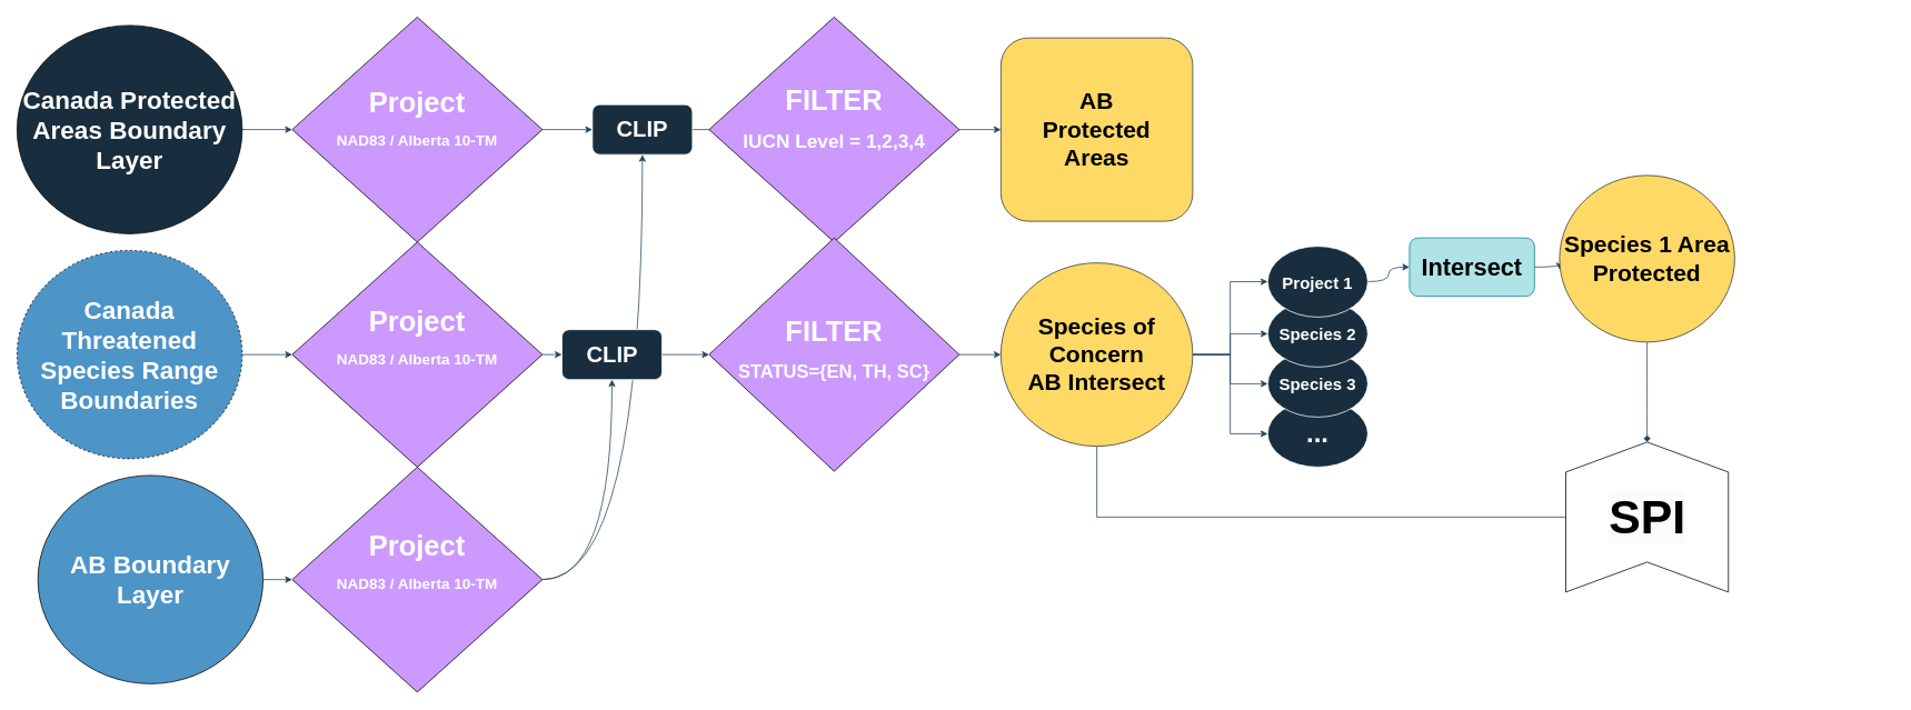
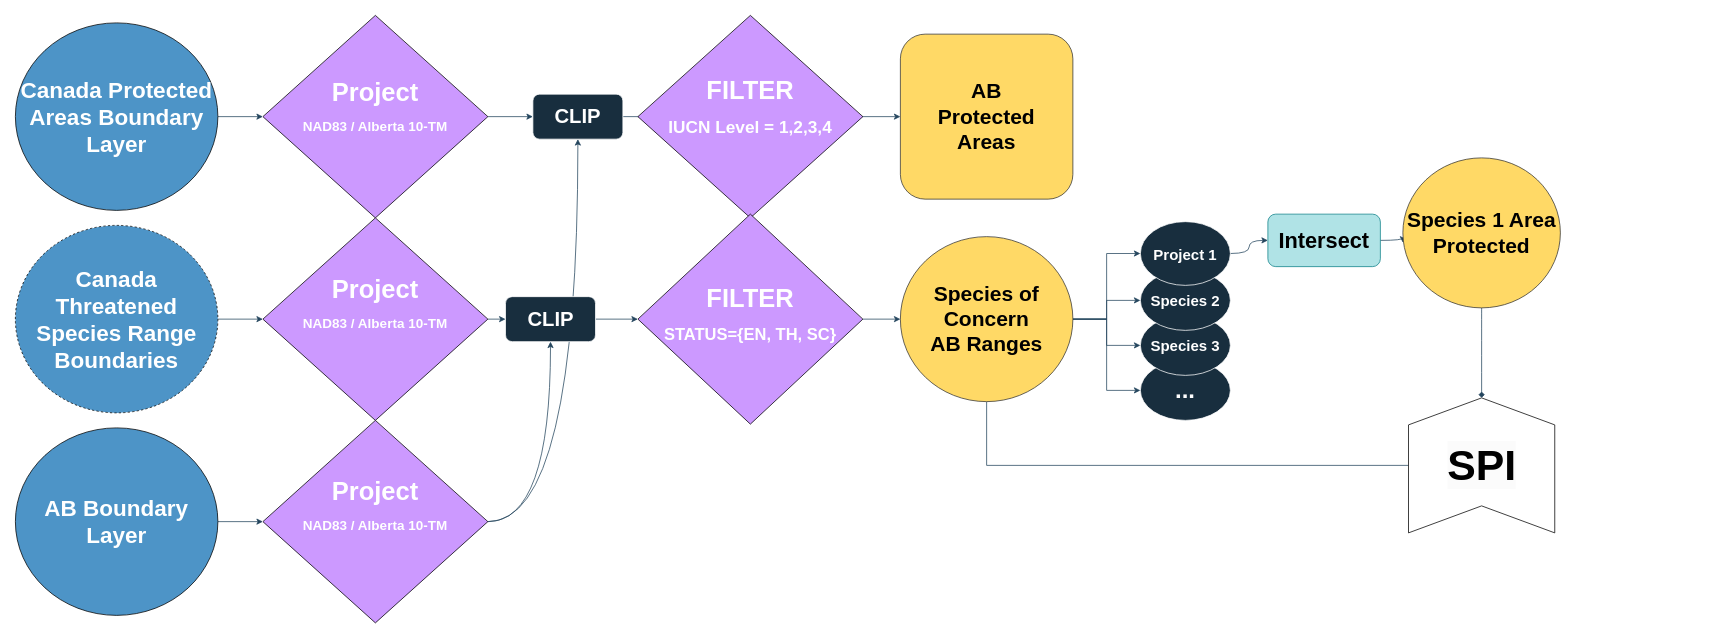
  <mxCell id="0" style=";html=1;" />
  <mxCell id="1" style=";html=1;" parent="0" />
  <mxCell id="2" value="&lt;font size=&quot;1&quot; style=&quot;&quot;&gt;&lt;b style=&quot;font-size: 32px;&quot;&gt;...&lt;/b&gt;&lt;/font&gt;" style="ellipse;whiteSpace=wrap;html=1;strokeColor=#FFFFFF;fontColor=#FFFFFF;fillColor=#182E3E;" vertex="1" parent="1"><mxGeometry x="1520" y="480" width="120" height="80" as="geometry" /></mxCell>
  <mxCell id="3" style="edgeStyle=orthogonalEdgeStyle;rounded=0;orthogonalLoop=1;jettySize=auto;html=1;exitX=1;exitY=0.5;exitDx=0;exitDy=0;entryX=0;entryY=0.5;entryDx=0;entryDy=0;fontFamily=Helvetica;fontSize=17;fontColor=default;labelBackgroundColor=none;strokeColor=#23445D;" edge="1" parent="1"><mxGeometry relative="1" as="geometry"><mxPoint x="2270" y="165" as="sourcePoint" /><mxPoint x="2270" y="165" as="targetPoint" /></mxGeometry></mxCell>
  <mxCell id="4" value="&lt;font size=&quot;1&quot; style=&quot;&quot;&gt;&lt;b style=&quot;font-size: 20px;&quot;&gt;Species 3&lt;/b&gt;&lt;/font&gt;" style="ellipse;whiteSpace=wrap;html=1;strokeColor=#FFFFFF;fontColor=#FFFFFF;fillColor=#182E3E;" vertex="1" parent="1"><mxGeometry x="1520" y="420" width="120" height="80" as="geometry" /></mxCell>
  <mxCell id="5" value="&lt;font size=&quot;1&quot; style=&quot;&quot;&gt;&lt;b style=&quot;font-size: 20px;&quot;&gt;Species 2&lt;/b&gt;&lt;/font&gt;" style="ellipse;whiteSpace=wrap;html=1;strokeColor=#FFFFFF;fontColor=#FFFFFF;fillColor=#182E3E;" vertex="1" parent="1"><mxGeometry x="1520" y="360" width="120" height="80" as="geometry" /></mxCell>
  <mxCell id="6" style="edgeStyle=orthogonalEdgeStyle;curved=1;rounded=0;orthogonalLoop=1;jettySize=auto;html=1;exitX=1;exitY=0.5;exitDx=0;exitDy=0;entryX=0;entryY=0.5;entryDx=0;entryDy=0;strokeColor=#23445D;align=center;verticalAlign=middle;fontFamily=Helvetica;fontSize=11;fontColor=default;labelBackgroundColor=default;endArrow=classic;" edge="1" parent="1" source="7" target="36"><mxGeometry relative="1" as="geometry" /></mxCell>
  <mxCell id="7" value="&lt;font size=&quot;1&quot; style=&quot;&quot;&gt;&lt;b style=&quot;font-size: 20px;&quot;&gt;Project 1&lt;/b&gt;&lt;/font&gt;" style="ellipse;whiteSpace=wrap;html=1;strokeColor=#FFFFFF;fontColor=#FFFFFF;fillColor=#182E3E;" vertex="1" parent="1"><mxGeometry x="1520" y="295" width="120" height="85" as="geometry" /></mxCell>
  <mxCell id="8" style="edgeStyle=orthogonalEdgeStyle;rounded=0;orthogonalLoop=1;jettySize=auto;html=1;exitX=1;exitY=0.5;exitDx=0;exitDy=0;entryX=0;entryY=0.5;entryDx=0;entryDy=0;strokeColor=#23445D;" edge="1" parent="1" source="9" target="18"><mxGeometry relative="1" as="geometry" /></mxCell>
  <mxCell id="9" value="&lt;div style=&quot;&quot;&gt;&lt;b style=&quot;&quot;&gt;&lt;font style=&quot;font-size: 34px;&quot;&gt;Project&lt;br&gt;&lt;/font&gt;&lt;/b&gt;&lt;h2 class=&quot;padt-2&quot;&gt;NAD83 / Alberta 10-TM&lt;/h2&gt;&lt;/div&gt;&lt;div style=&quot;&quot;&gt;&lt;br&gt;&lt;/div&gt;" style="rhombus;whiteSpace=wrap;html=1;labelBackgroundColor=none;fillColor=#CC99FF;strokeColor=#000000;fontColor=#FFFFFF;" vertex="1" parent="1"><mxGeometry x="350" y="20" width="300" height="270" as="geometry" /></mxCell>
  <mxCell id="10" style="edgeStyle=orthogonalEdgeStyle;rounded=0;orthogonalLoop=1;jettySize=auto;html=1;exitX=1;exitY=0.5;exitDx=0;exitDy=0;entryX=0;entryY=0.5;entryDx=0;entryDy=0;strokeColor=#23445D;" edge="1" parent="1" source="11" target="20"><mxGeometry relative="1" as="geometry" /></mxCell>
  <mxCell id="11" value="&lt;div style=&quot;&quot;&gt;&lt;b style=&quot;&quot;&gt;&lt;font style=&quot;font-size: 34px;&quot;&gt;Project&lt;br&gt;&lt;/font&gt;&lt;/b&gt;&lt;div&gt;&lt;h2 class=&quot;padt-2&quot;&gt;NAD83 / Alberta 10-TM&lt;/h2&gt;&lt;/div&gt;&lt;div&gt;&lt;br&gt;&lt;/div&gt;&lt;/div&gt;&lt;div style=&quot;&quot;&gt;&lt;br&gt;&lt;/div&gt;" style="rhombus;whiteSpace=wrap;html=1;labelBackgroundColor=none;fillColor=#CC99FF;strokeColor=#000000;fontColor=#FFFFFF;" vertex="1" parent="1"><mxGeometry x="350" y="290" width="300" height="270" as="geometry" /></mxCell>
  <mxCell id="12" style="edgeStyle=orthogonalEdgeStyle;rounded=0;orthogonalLoop=1;jettySize=auto;html=1;exitX=1;exitY=0.5;exitDx=0;exitDy=0;strokeColor=#23445D;curved=1;" edge="1" parent="1" source="14" target="20"><mxGeometry relative="1" as="geometry" /></mxCell>
  <mxCell id="13" style="edgeStyle=orthogonalEdgeStyle;rounded=0;orthogonalLoop=1;jettySize=auto;html=1;exitX=1;exitY=0.5;exitDx=0;exitDy=0;entryX=0.5;entryY=1;entryDx=0;entryDy=0;strokeColor=#23445D;curved=1;" edge="1" parent="1" source="14" target="18"><mxGeometry relative="1" as="geometry" /></mxCell>
  <mxCell id="14" value="&lt;div style=&quot;&quot;&gt;&lt;b style=&quot;&quot;&gt;&lt;font style=&quot;font-size: 34px;&quot;&gt;Project&lt;br&gt;&lt;/font&gt;&lt;/b&gt;&lt;div&gt;&lt;h2 class=&quot;padt-2&quot;&gt;NAD83 / Alberta 10-TM&lt;/h2&gt;&lt;/div&gt;&lt;div&gt;&lt;br&gt;&lt;/div&gt;&lt;/div&gt;&lt;div style=&quot;&quot;&gt;&lt;br&gt;&lt;/div&gt;" style="rhombus;whiteSpace=wrap;html=1;labelBackgroundColor=none;fillColor=#CC99FF;strokeColor=#000000;fontColor=#FFFFFF;" vertex="1" parent="1"><mxGeometry x="350" y="560" width="300" height="270" as="geometry" /></mxCell>
  <mxCell id="15" style="edgeStyle=orthogonalEdgeStyle;rounded=0;orthogonalLoop=1;jettySize=auto;html=1;exitX=1;exitY=0.5;exitDx=0;exitDy=0;entryX=0;entryY=0.5;entryDx=0;entryDy=0;strokeColor=#23445D;" edge="1" parent="1" source="16" target="9"><mxGeometry relative="1" as="geometry" /></mxCell>
- <mxCell id="16" value="&lt;b&gt;&lt;font style=&quot;font-size: 30px;&quot;&gt;Canada Protected Areas Boundary Layer&lt;/font&gt;&lt;/b&gt;" style="ellipse;whiteSpace=wrap;html=1;fillColor=#182e3e;strokeColor=#000000;labelBackgroundColor=none;fontColor=#FFFFFF;" vertex="1" parent="1"><mxGeometry x="20" y="30" width="270" height="250" as="geometry" /></mxCell>
+ <mxCell id="16" value="&lt;b&gt;&lt;font style=&quot;font-size: 30px;&quot;&gt;Canada Protected Areas Boundary Layer&lt;/font&gt;&lt;/b&gt;" style="ellipse;whiteSpace=wrap;html=1;fillColor=#4D94C7;strokeColor=#000000;labelBackgroundColor=none;fontColor=#FFFFFF;" vertex="1" parent="1"><mxGeometry x="20" y="30" width="270" height="250" as="geometry" /></mxCell>
  <mxCell id="17" value="" style="edgeStyle=orthogonalEdgeStyle;rounded=0;orthogonalLoop=1;jettySize=auto;html=1;strokeColor=#23445D;" edge="1" parent="1" source="18" target="21"><mxGeometry relative="1" as="geometry" /></mxCell>
  <mxCell id="18" value="&lt;b&gt;&lt;font style=&quot;font-size: 27px;&quot;&gt;CLIP&lt;/font&gt;&lt;/b&gt;" style="rounded=1;whiteSpace=wrap;html=1;strokeColor=#FFFFFF;fontColor=#FFFFFF;fillColor=#182E3E;" vertex="1" parent="1"><mxGeometry x="710" y="125" width="120" height="60" as="geometry" /></mxCell>
  <mxCell id="19" value="" style="edgeStyle=orthogonalEdgeStyle;rounded=0;orthogonalLoop=1;jettySize=auto;html=1;strokeColor=#23445D;" edge="1" parent="1" source="20" target="33"><mxGeometry relative="1" as="geometry" /></mxCell>
  <mxCell id="20" value="&lt;b&gt;&lt;font style=&quot;font-size: 27px;&quot;&gt;CLIP&lt;/font&gt;&lt;/b&gt;" style="rounded=1;whiteSpace=wrap;html=1;strokeColor=#FFFFFF;fontColor=#FFFFFF;fillColor=#182E3E;" vertex="1" parent="1"><mxGeometry x="673.5" y="395" width="120" height="60" as="geometry" /></mxCell>
  <mxCell id="21" value="&lt;b style=&quot;font-size: 28px;&quot;&gt;AB&lt;br&gt;Protected&lt;br&gt;Areas&lt;/b&gt;" style="whiteSpace=wrap;html=1;fillColor=#FFD966;strokeColor=#333333;labelBackgroundColor=none;rounded=1;" vertex="1" parent="1"><mxGeometry x="1200" y="45" width="230" height="220" as="geometry" /></mxCell>
  <mxCell id="22" style="edgeStyle=orthogonalEdgeStyle;rounded=0;orthogonalLoop=1;jettySize=auto;html=1;exitX=1;exitY=0.5;exitDx=0;exitDy=0;entryX=0;entryY=0.5;entryDx=0;entryDy=0;strokeColor=#23445D;" edge="1" parent="1" source="23" target="11"><mxGeometry relative="1" as="geometry" /></mxCell>
  <mxCell id="23" value="&lt;b&gt;&lt;font style=&quot;font-size: 30px;&quot;&gt;Canada Threatened Species Range Boundaries&lt;/font&gt;&lt;/b&gt;" style="ellipse;whiteSpace=wrap;html=1;fillColor=#4D94C7;strokeColor=#000000;labelBackgroundColor=none;fontColor=#FFFFFF;dashed=1;" vertex="1" parent="1"><mxGeometry x="20" y="300" width="270" height="250" as="geometry" /></mxCell>
  <mxCell id="24" style="edgeStyle=orthogonalEdgeStyle;rounded=0;orthogonalLoop=1;jettySize=auto;html=1;exitX=1;exitY=0.5;exitDx=0;exitDy=0;entryX=0;entryY=0.5;entryDx=0;entryDy=0;strokeColor=#23445D;" edge="1" parent="1" source="25" target="14"><mxGeometry relative="1" as="geometry" /></mxCell>
- <mxCell id="25" value="&lt;b style=&quot;&quot;&gt;&lt;font style=&quot;font-size: 30px;&quot;&gt;AB Boundary&lt;br&gt;Layer&lt;/font&gt;&lt;/b&gt;" style="ellipse;whiteSpace=wrap;html=1;fillColor=#4D94C7;strokeColor=#000000;labelBackgroundColor=none;fontColor=#FFFFFF;" vertex="1" parent="1"><mxGeometry x="45" y="570" width="270" height="250" as="geometry" /></mxCell>
+ <mxCell id="25" value="&lt;b style=&quot;&quot;&gt;&lt;font style=&quot;font-size: 30px;&quot;&gt;AB Boundary&lt;br&gt;Layer&lt;/font&gt;&lt;/b&gt;" style="ellipse;whiteSpace=wrap;html=1;fillColor=#4D94C7;strokeColor=#000000;labelBackgroundColor=none;fontColor=#FFFFFF;" vertex="1" parent="1"><mxGeometry x="20" y="570" width="270" height="250" as="geometry" /></mxCell>
  <mxCell id="26" style="edgeStyle=orthogonalEdgeStyle;rounded=0;orthogonalLoop=1;jettySize=auto;html=1;entryX=0;entryY=0.5;entryDx=0;entryDy=0;strokeColor=#23445D;" edge="1" parent="1" source="30" target="7"><mxGeometry relative="1" as="geometry" /></mxCell>
  <mxCell id="27" style="edgeStyle=orthogonalEdgeStyle;rounded=0;orthogonalLoop=1;jettySize=auto;html=1;exitX=1;exitY=0.5;exitDx=0;exitDy=0;entryX=0;entryY=0.5;entryDx=0;entryDy=0;strokeColor=#23445D;" edge="1" parent="1" source="30" target="5"><mxGeometry relative="1" as="geometry" /></mxCell>
  <mxCell id="28" style="edgeStyle=orthogonalEdgeStyle;rounded=0;orthogonalLoop=1;jettySize=auto;html=1;exitX=1;exitY=0.5;exitDx=0;exitDy=0;entryX=0;entryY=0.5;entryDx=0;entryDy=0;strokeColor=#23445D;" edge="1" parent="1" source="30" target="4"><mxGeometry relative="1" as="geometry" /></mxCell>
  <mxCell id="29" style="edgeStyle=orthogonalEdgeStyle;rounded=0;orthogonalLoop=1;jettySize=auto;html=1;exitX=0.5;exitY=1;exitDx=0;exitDy=0;strokeColor=#23445D;align=center;verticalAlign=middle;fontFamily=Helvetica;fontSize=11;fontColor=default;labelBackgroundColor=default;endArrow=none;" edge="1" parent="1" source="30" target="37"><mxGeometry relative="1" as="geometry" /></mxCell>
- <mxCell id="30" value="&lt;b style=&quot;font-size: 28px;&quot;&gt;Species of Concern&lt;br&gt;AB Intersect&lt;/b&gt;" style="ellipse;whiteSpace=wrap;html=1;fillColor=#FFD966;strokeColor=#333333;labelBackgroundColor=none;" vertex="1" parent="1"><mxGeometry x="1200" y="315" width="230" height="220" as="geometry" /></mxCell>
+ <mxCell id="30" value="&lt;b style=&quot;font-size: 28px;&quot;&gt;Species of Concern&lt;br&gt;AB Ranges&lt;/b&gt;" style="ellipse;whiteSpace=wrap;html=1;fillColor=#FFD966;strokeColor=#333333;labelBackgroundColor=none;" vertex="1" parent="1"><mxGeometry x="1200" y="315" width="230" height="220" as="geometry" /></mxCell>
  <mxCell id="31" value="&lt;br style=&quot;color: rgb(0, 0, 0);&quot;&gt;&lt;b&gt;&lt;font style=&quot;font-size: 34px;&quot;&gt;FILTER&lt;br&gt;&lt;/font&gt;&lt;/b&gt;&lt;h2 class=&quot;padt-2&quot;&gt;&lt;font style=&quot;font-size: 23px;&quot;&gt;IUCN Level = 1,2,3,4&lt;/font&gt;&lt;/h2&gt;&lt;div&gt;&lt;font style=&quot;font-size: 23px;&quot;&gt;&lt;br&gt;&lt;/font&gt;&lt;/div&gt;" style="rhombus;whiteSpace=wrap;html=1;labelBackgroundColor=none;fillColor=#CC99FF;strokeColor=#000000;fontColor=#FFFFFF;" vertex="1" parent="1"><mxGeometry x="850" y="20" width="300" height="270" as="geometry" /></mxCell>
  <mxCell id="32" style="edgeStyle=orthogonalEdgeStyle;rounded=0;orthogonalLoop=1;jettySize=auto;html=1;exitX=1;exitY=0.5;exitDx=0;exitDy=0;entryX=0;entryY=0.5;entryDx=0;entryDy=0;strokeColor=#23445D;" edge="1" parent="1" source="33" target="30"><mxGeometry relative="1" as="geometry" /></mxCell>
  <mxCell id="33" value="&lt;div style=&quot;&quot;&gt;&lt;b&gt;&lt;font style=&quot;font-size: 34px;&quot;&gt;FILTER&lt;br&gt;&lt;/font&gt;&lt;/b&gt;&lt;h2 class=&quot;padt-2&quot;&gt;&lt;font style=&quot;font-size: 22px;&quot;&gt;STATUS={EN, TH, SC}&lt;/font&gt;&lt;/h2&gt;&lt;/div&gt;" style="rhombus;whiteSpace=wrap;html=1;labelBackgroundColor=none;fillColor=#CC99FF;strokeColor=#000000;fontColor=#FFFFFF;" vertex="1" parent="1"><mxGeometry x="850" y="285" width="300" height="280" as="geometry" /></mxCell>
  <mxCell id="34" style="edgeStyle=orthogonalEdgeStyle;rounded=0;orthogonalLoop=1;jettySize=auto;html=1;exitX=1;exitY=0.5;exitDx=0;exitDy=0;entryX=0;entryY=0.5;entryDx=0;entryDy=0;strokeColor=#23445D;" edge="1" parent="1" source="30" target="2"><mxGeometry relative="1" as="geometry" /></mxCell>
  <mxCell id="35" style="edgeStyle=orthogonalEdgeStyle;curved=1;rounded=0;orthogonalLoop=1;jettySize=auto;html=1;exitX=1;exitY=0.5;exitDx=0;exitDy=0;entryX=0;entryY=0.5;entryDx=0;entryDy=0;strokeColor=#23445D;align=center;verticalAlign=middle;fontFamily=Helvetica;fontSize=11;fontColor=default;labelBackgroundColor=default;endArrow=classic;" edge="1" parent="1" source="36"><mxGeometry relative="1" as="geometry"><mxPoint x="1870" y="323.06" as="targetPoint" /></mxGeometry></mxCell>
  <mxCell id="36" value="&lt;b&gt;&lt;font style=&quot;font-size: 29px;&quot;&gt;Intersect&lt;/font&gt;&lt;/b&gt;" style="rounded=1;whiteSpace=wrap;html=1;strokeColor=#0e8088;fillColor=#b0e3e6;" vertex="1" parent="1"><mxGeometry x="1690" y="285" width="150" height="70" as="geometry" /></mxCell>
  <mxCell id="37" value="&lt;span style=&quot;background-color: rgb(251, 251, 251); font-size: 57px;&quot;&gt;&lt;font style=&quot;font-size: 57px;&quot;&gt;&lt;b style=&quot;font-size: 57px;&quot;&gt;SPI&lt;/b&gt;&lt;/font&gt;&lt;/span&gt;" style="html=1;outlineConnect=0;whiteSpace=wrap;fillColor=#FFFFFF;shape=mxgraph.archimate3.function;strokeColor=#000000;fontFamily=Helvetica;fontSize=57;fontColor=default;labelBackgroundColor=default;" vertex="1" parent="1"><mxGeometry x="1877.5" y="530" width="195" height="180" as="geometry" /></mxCell>
  <mxCell id="38" style="edgeStyle=orthogonalEdgeStyle;curved=1;rounded=0;orthogonalLoop=1;jettySize=auto;html=1;exitX=0.5;exitY=1;exitDx=0;exitDy=0;strokeColor=#23445D;align=center;verticalAlign=middle;fontFamily=Helvetica;fontSize=11;fontColor=default;labelBackgroundColor=default;endArrow=diamond;" edge="1" parent="1" source="39" target="37"><mxGeometry relative="1" as="geometry" /></mxCell>
  <mxCell id="39" value="&lt;span style=&quot;font-size: 28px;&quot;&gt;&lt;b&gt;Species 1 Area Protected&lt;/b&gt;&lt;/span&gt;" style="ellipse;whiteSpace=wrap;html=1;fillColor=#FFD966;strokeColor=#333333;labelBackgroundColor=none;" vertex="1" parent="1"><mxGeometry x="1870" y="210" width="210" height="200" as="geometry" /></mxCell>
